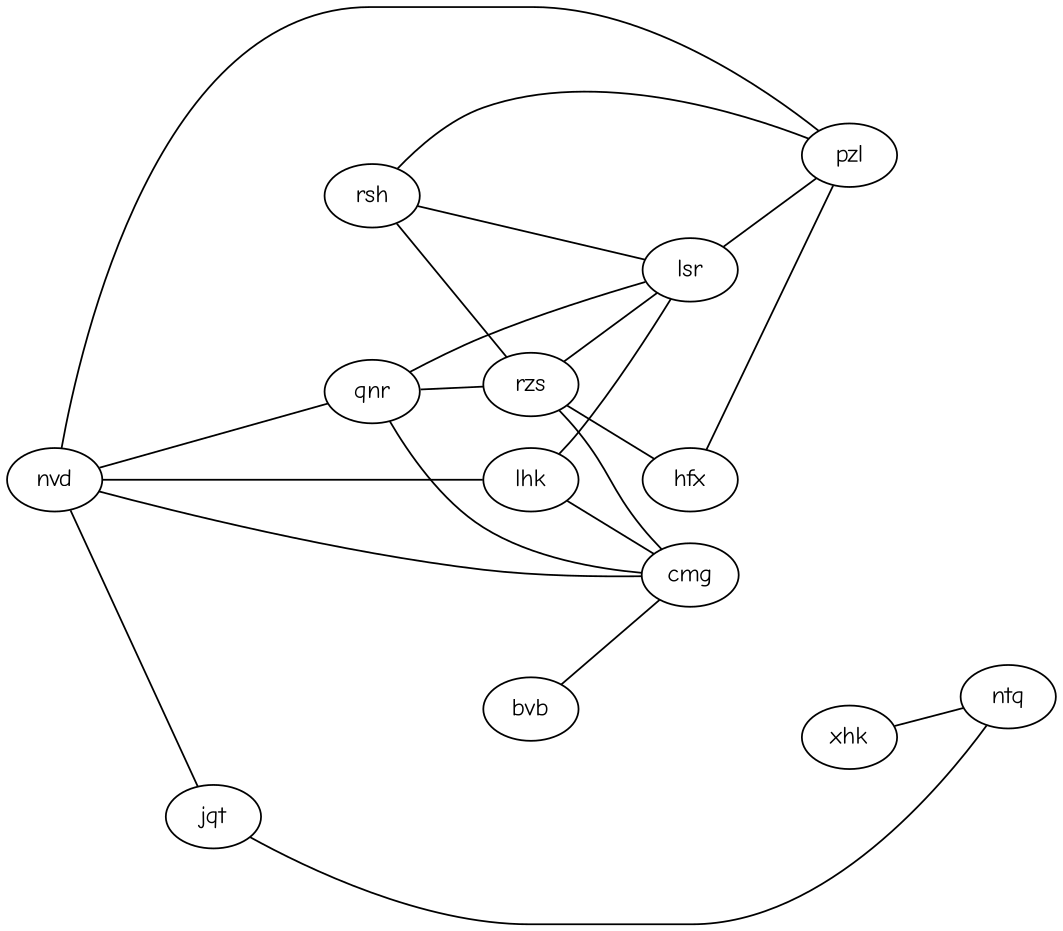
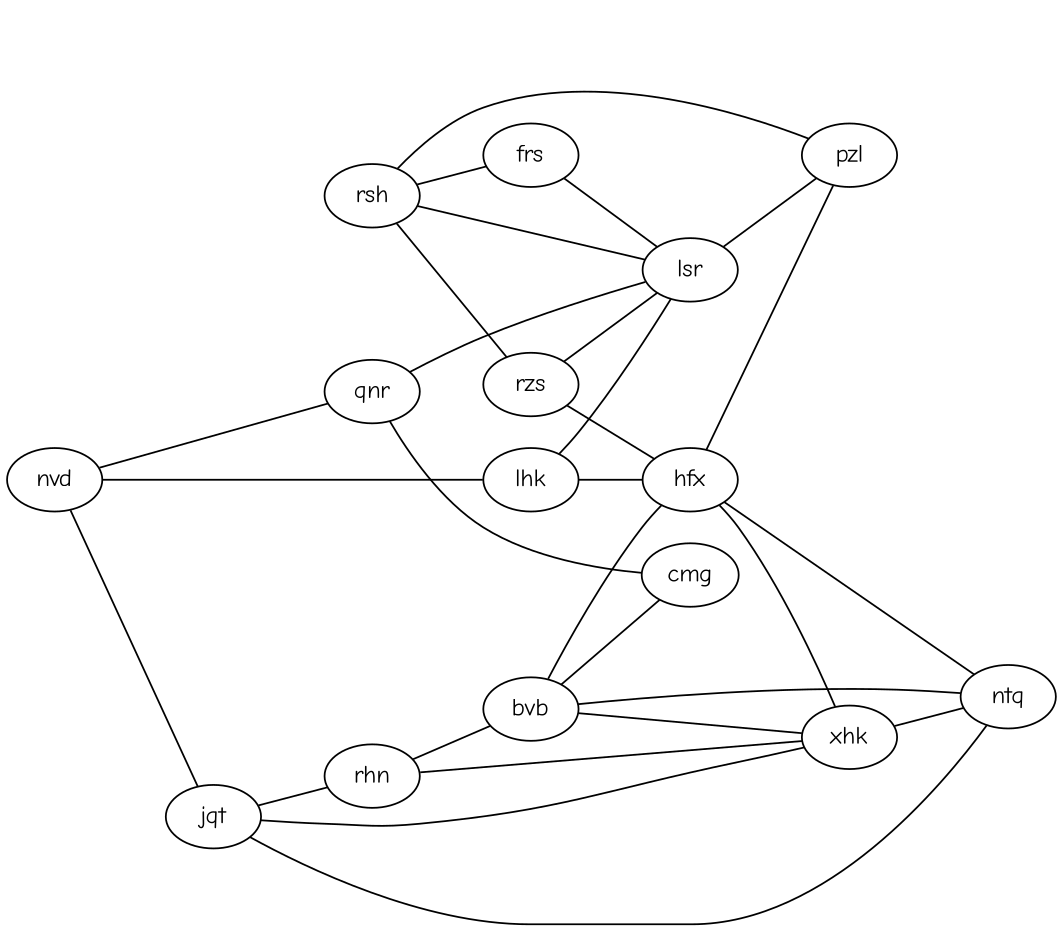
  graph {
    fontname="Comic Neue"
    rankdir=LR
    node [fontname="Comic Neue"]
    edge [fontname="Comic Neue"]
    rsh
    lsr
    pzl
+   frs
    rzs
    cmg
    hfx
    lhk
    nvd
    jqt
    qnr
+   rhn
    xhk
    ntq
    bvb
    rsh -- lsr
    rsh -- pzl
+   rsh -- frs
    rsh -- rzs
    lsr -- pzl
+   frs -- lsr
    rzs -- lsr
-   rzs -- cmg
    rzs -- hfx
    hfx -- pzl
+   hfx -- xhk
+   hfx -- ntq
    lhk -- lsr
-   lhk -- cmg
-   nvd -- pzl
-   nvd -- cmg
+   lhk -- hfx
    nvd -- lhk
    nvd -- jqt
    nvd -- qnr
+   jqt -- rhn
+   jqt -- xhk
    jqt -- ntq
    qnr -- lsr
-   qnr -- rzs
    qnr -- cmg
+   rhn -- xhk
+   rhn -- bvb
    xhk -- ntq
    bvb -- cmg
+   bvb -- hfx
+   bvb -- xhk
+   bvb -- ntq
  }
